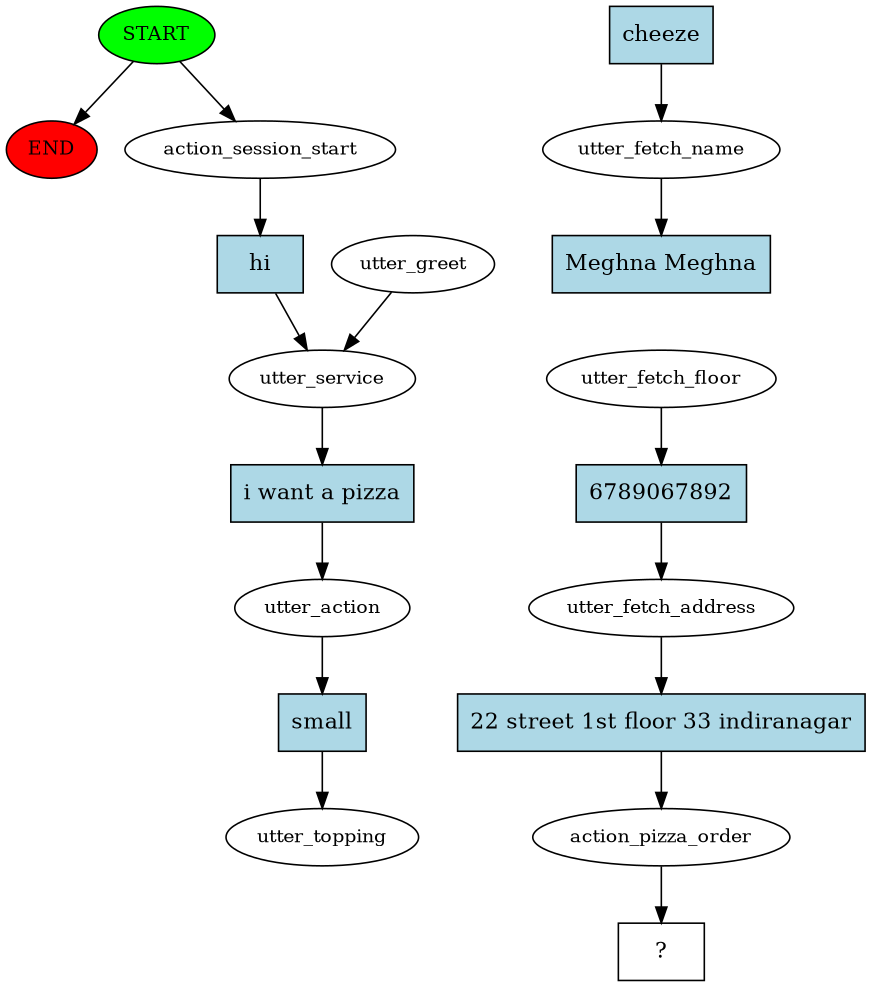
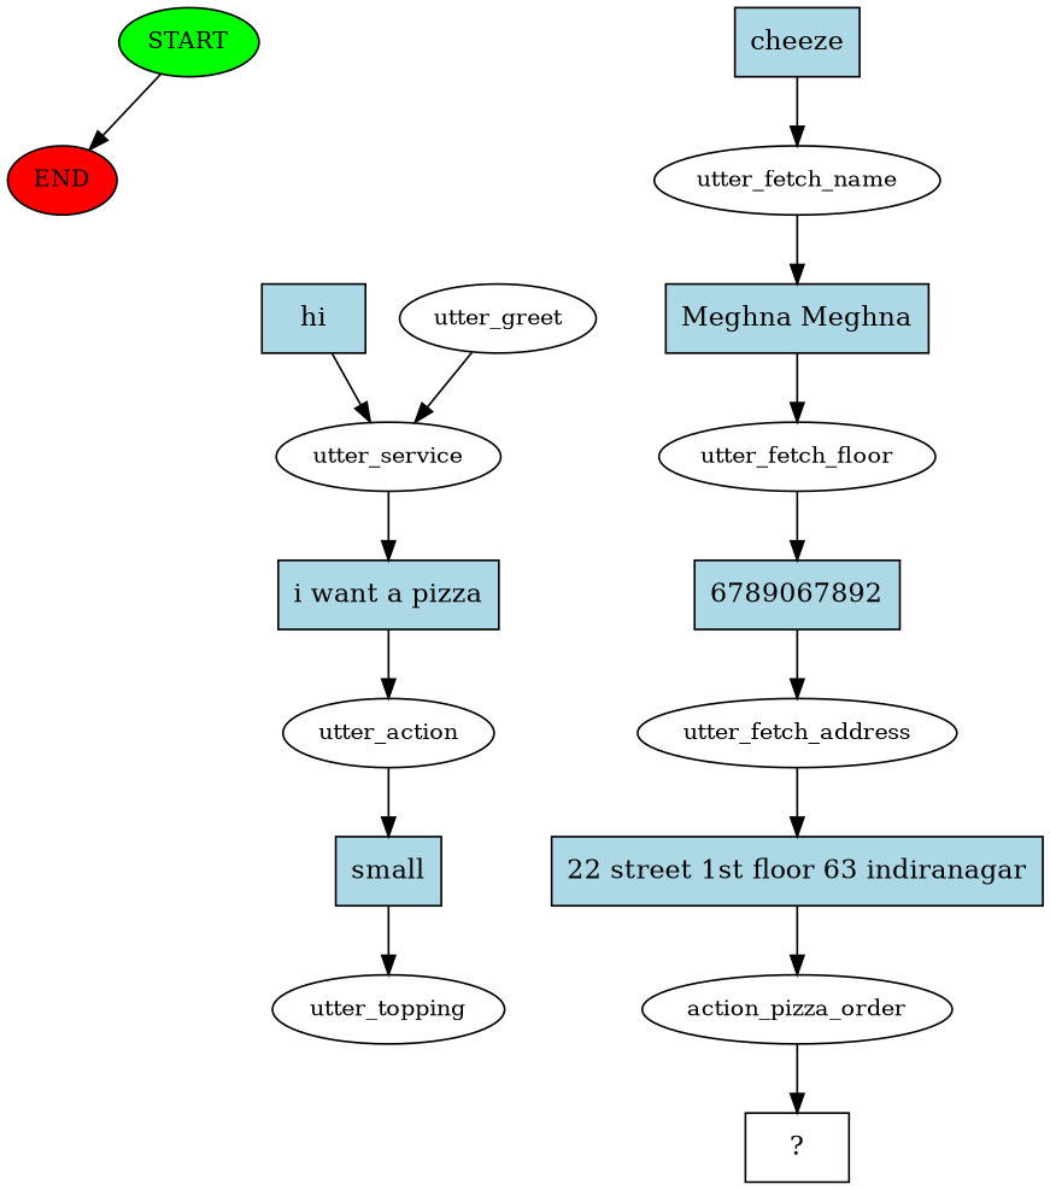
  digraph {
    node [fontsize=12]
    n1 [fillcolor=green label=START style=filled]
    n2 [fillcolor=red label=END style=filled]
-   n3 [label=action_session_start]
    n4 [fillcolor=lightblue label=hi shape=rect style=filled fontsize=""]
    n5 [label=utter_service]
    n6 [label=utter_greet]
    n7 [fillcolor=lightblue label="i want a pizza" shape=rect style=filled fontsize=""]
    n8 [label=utter_action]
    n9 [fillcolor=lightblue label=small shape=rect style=filled fontsize=""]
    n10 [label=utter_topping]
    n11 [fillcolor=lightblue label=cheeze shape=rect style=filled fontsize=""]
    n12 [label=utter_fetch_name]
    n13 [fillcolor=lightblue label="Meghna Meghna" shape=rect style=filled fontsize=""]
    n14 [label=utter_fetch_floor]
    n15 [fillcolor=lightblue label=6789067892 shape=rect style=filled fontsize=""]
    n16 [label=utter_fetch_address]
-   n17 [fillcolor=lightblue label="22 street 1st floor 33 indiranagar" shape=rect style=filled fontsize=""]
+   n17 [fillcolor=lightblue label="22 street 1st floor 63 indiranagar" shape=rect style=filled fontsize=""]
    n18 [label=action_pizza_order]
    n19 [label="  ?  " shape=rect fontsize=""]
    n1 -> n2
-   n1 -> n3
-   n3 -> n4
    n4 -> n5
    n5 -> n7
    n6 -> n5
    n7 -> n8
    n8 -> n9
    n9 -> n10
    n11 -> n12
    n12 -> n13
+   n13 -> n14
    n14 -> n15
    n15 -> n16
    n16 -> n17
    n17 -> n18
    n18 -> n19
  }
